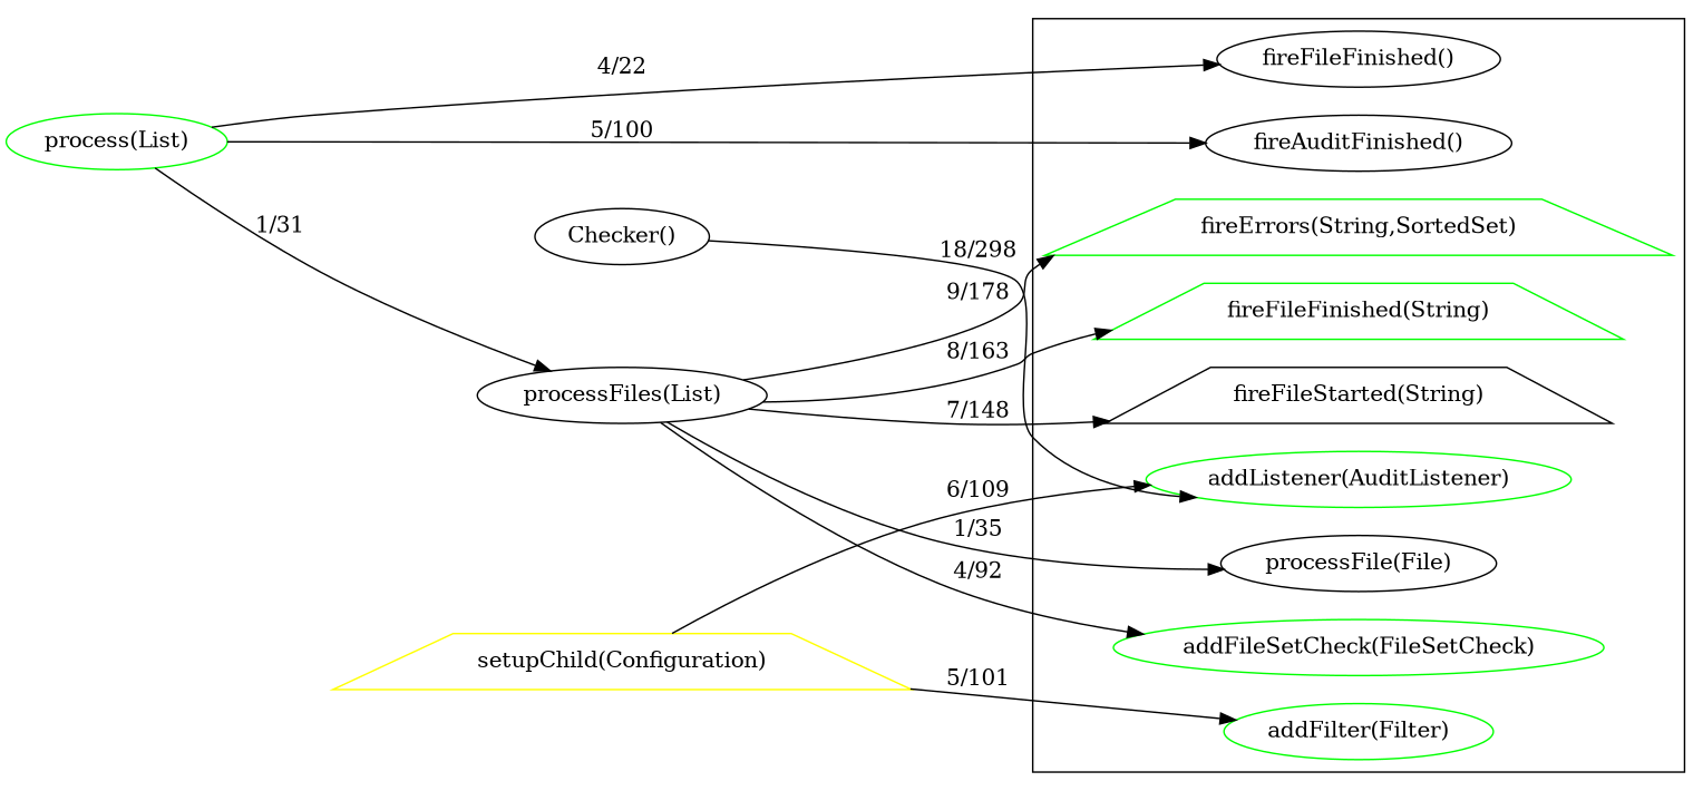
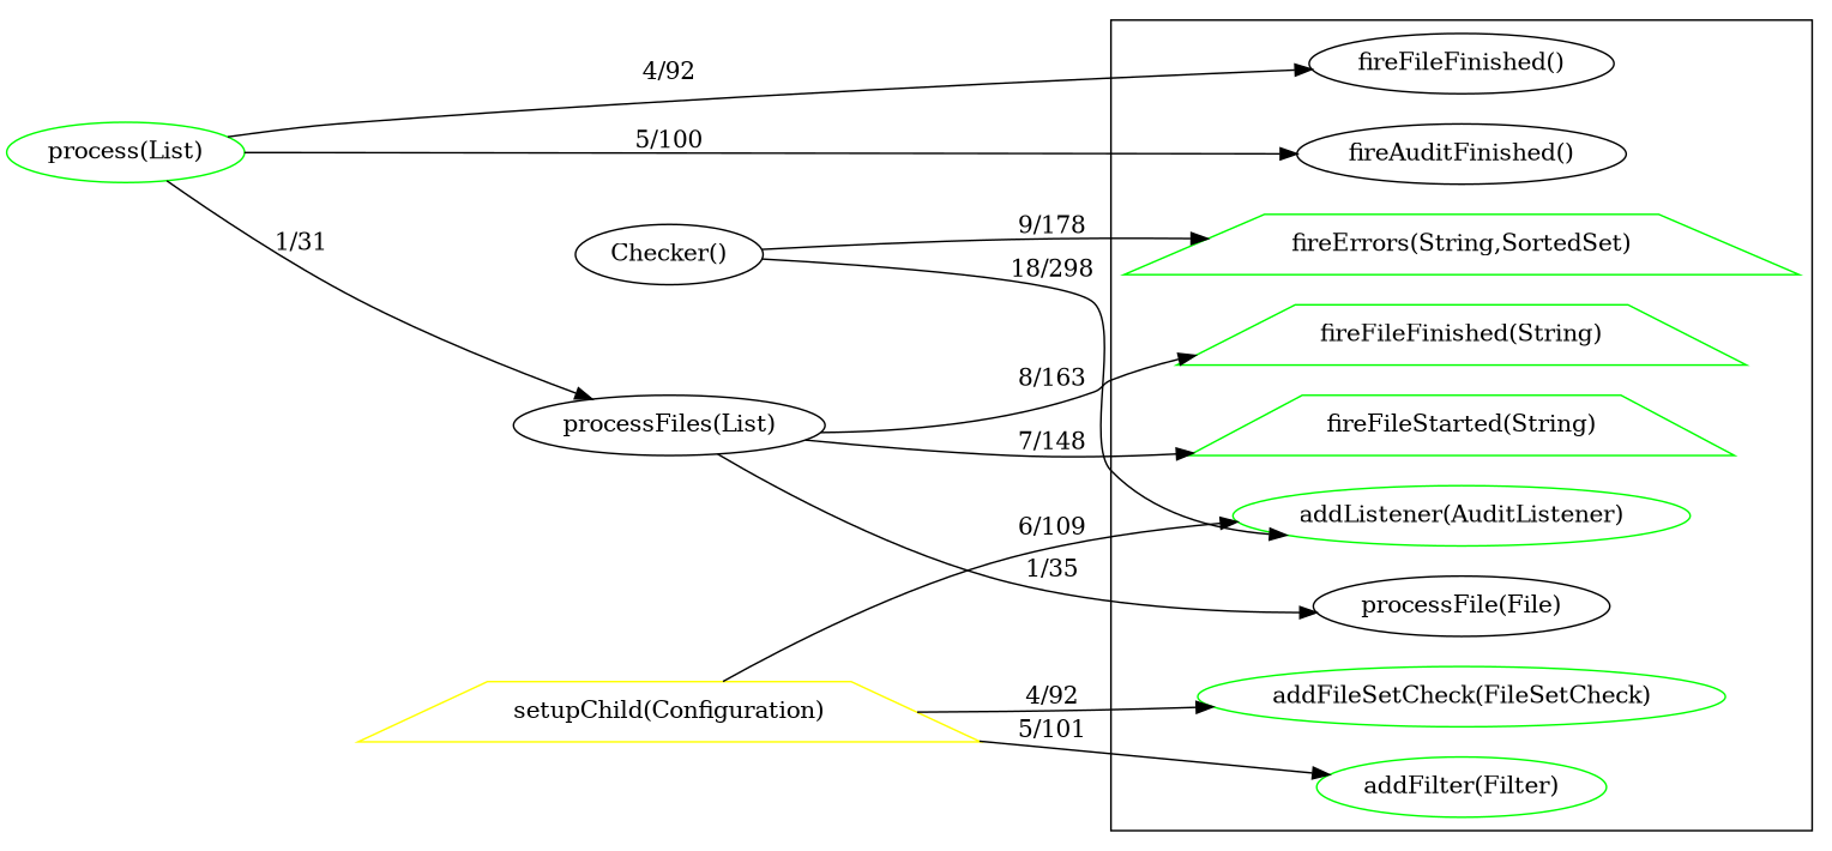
  digraph {
    rankdir=LR
    node [color="#00ff00ff"]
    "processFile(File)" [color="#000000ff"]
    "fireFileFinished(String)" [shape=trapezium]
    n3 [color="#000000ff" label="fireFileFinished()"]
    "addFileSetCheck(FileSetCheck)"
    "fireAuditFinished()" [color="#000000ff"]
    "fireErrors(String,SortedSet)" [shape=trapezium]
    "addFilter(Filter)"
-   "fireFileStarted(String)" [color="#000000ff" shape=trapezium]
+   "fireFileStarted(String)" [shape=trapezium]
    "addListener(AuditListener)"
    "Checker()" [color="#000000ff"]
    "processFiles(List)" [color="#000000ff"]
    "process(List)"
    "setupChild(Configuration)" [color="#ffff00ff" shape=trapezium]
    subgraph cluster_1 {
      "processFile(File)"
      "fireFileFinished(String)"
      n3
      "addFileSetCheck(FileSetCheck)"
      "fireAuditFinished()"
      "fireErrors(String,SortedSet)"
      "addFilter(Filter)"
      "fireFileStarted(String)"
      "addListener(AuditListener)"
    }
    "Checker()" -> "addListener(AuditListener)" [label="18/298"]
    "processFiles(List)" -> "processFile(File)" [label="1/35"]
    "processFiles(List)" -> "fireFileFinished(String)" [label="8/163"]
-   "processFiles(List)" -> "fireErrors(String,SortedSet)" [label="9/178"]
+   "Checker()" -> "fireErrors(String,SortedSet)" [label="9/178"]
    "processFiles(List)" -> "fireFileStarted(String)" [label="7/148"]
-   "process(List)" -> n3 [label="4/22"]
+   "process(List)" -> n3 [label="4/92"]
    "process(List)" -> "fireAuditFinished()" [label="5/100"]
    "process(List)" -> "processFiles(List)" [label="1/31"]
-   "processFiles(List)" -> "addFileSetCheck(FileSetCheck)" [label="4/92"]
+   "setupChild(Configuration)" -> "addFileSetCheck(FileSetCheck)" [label="4/92"]
    "setupChild(Configuration)" -> "addFilter(Filter)" [label="5/101"]
    "setupChild(Configuration)" -> "addListener(AuditListener)" [label="6/109"]
  }
